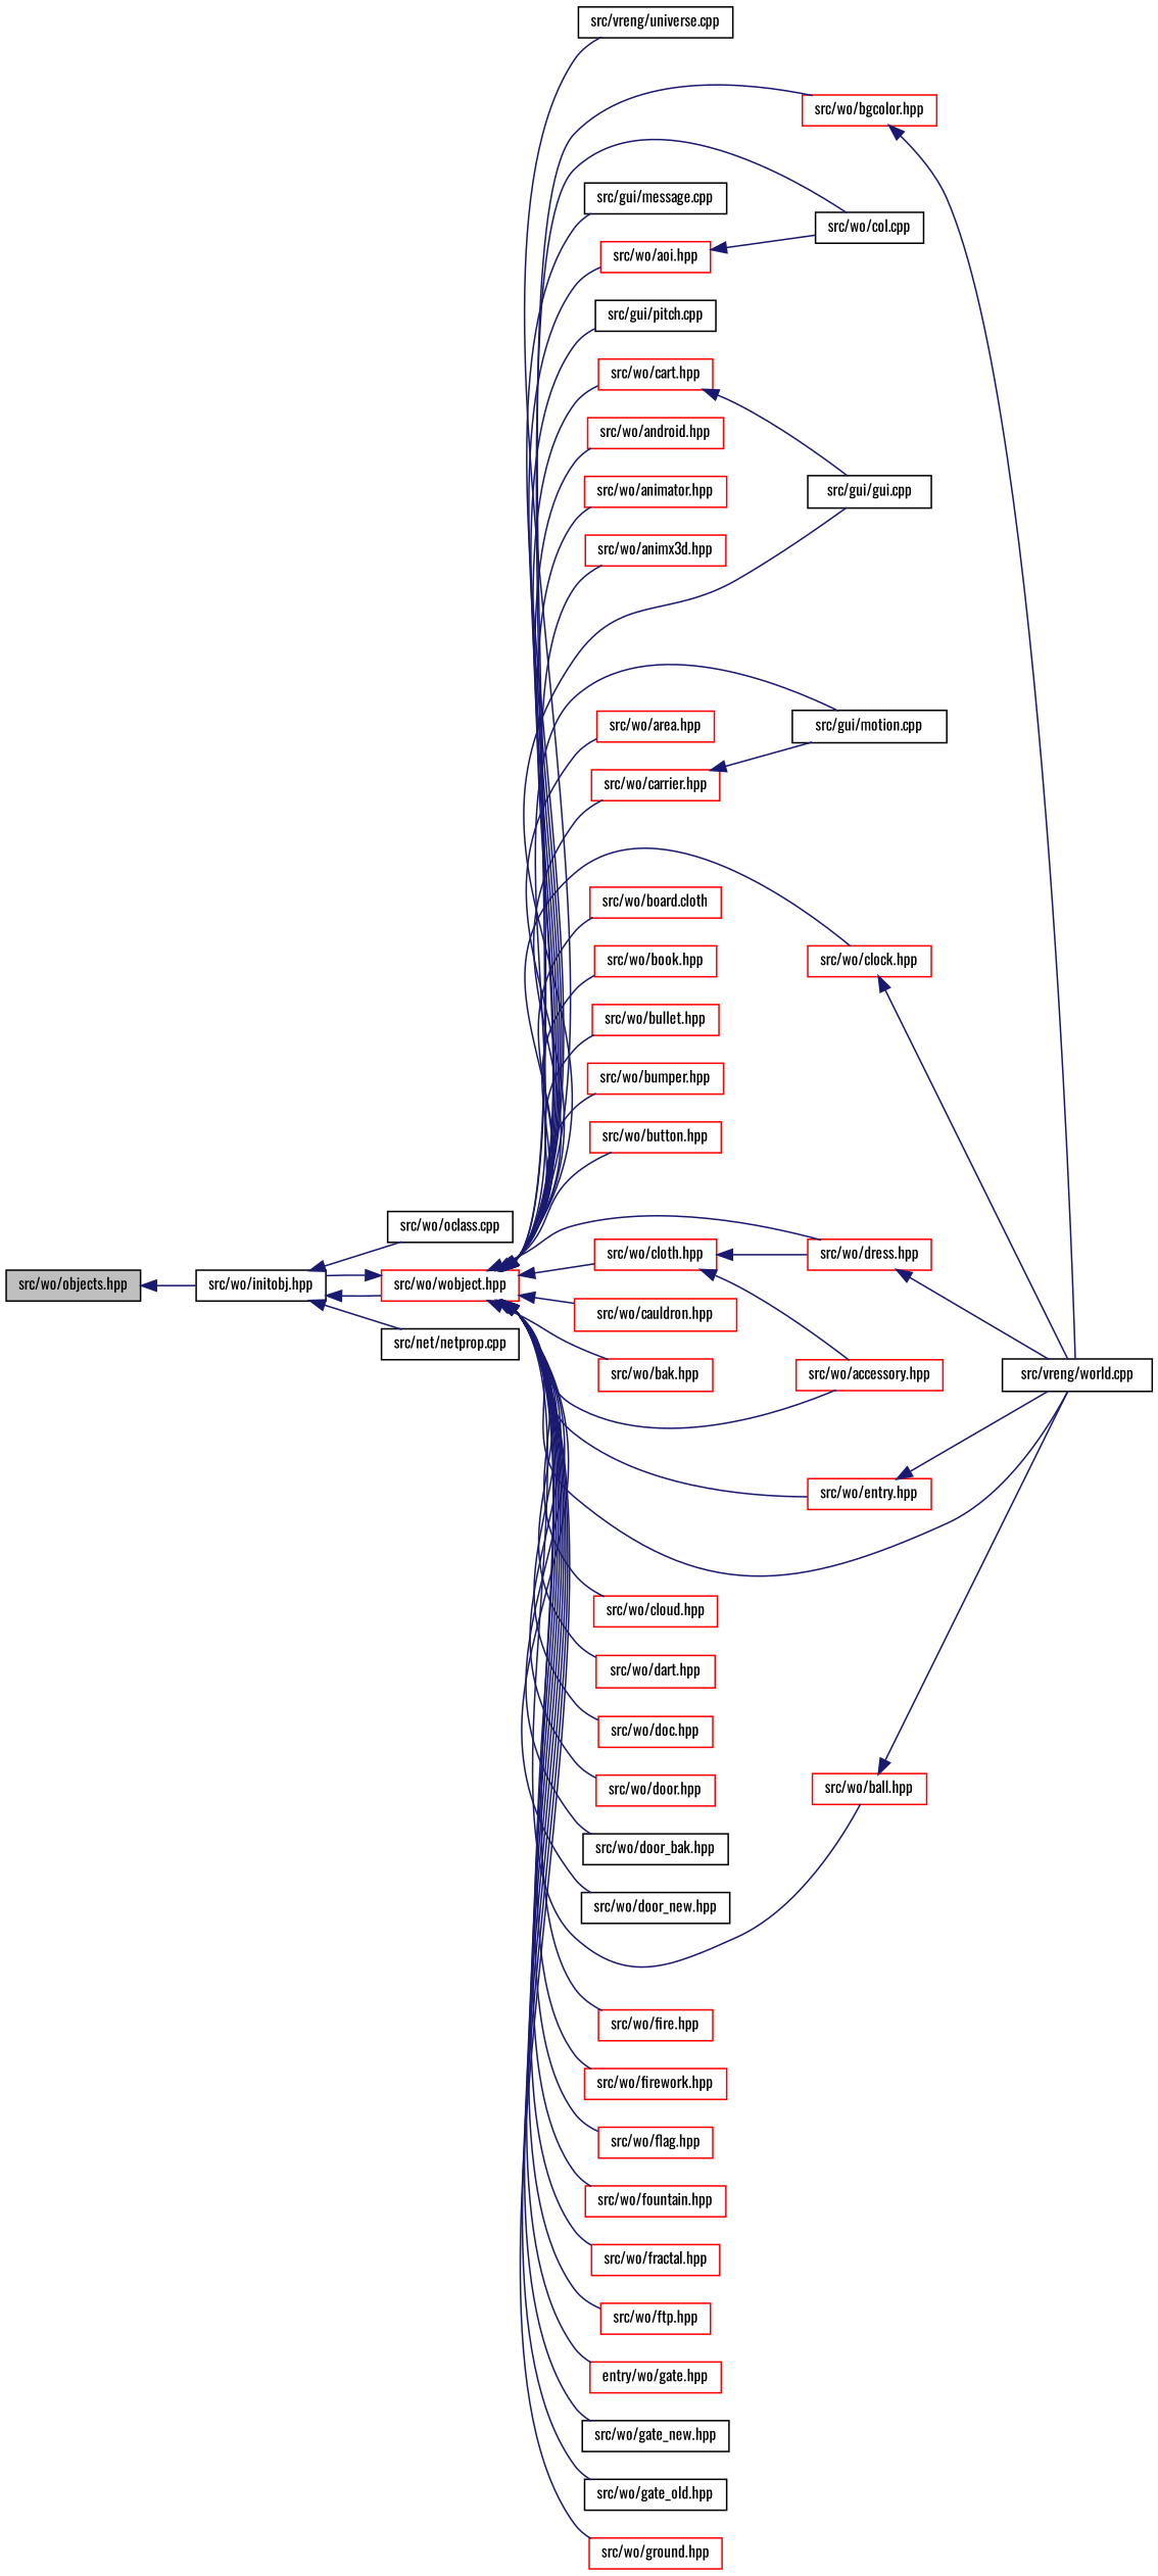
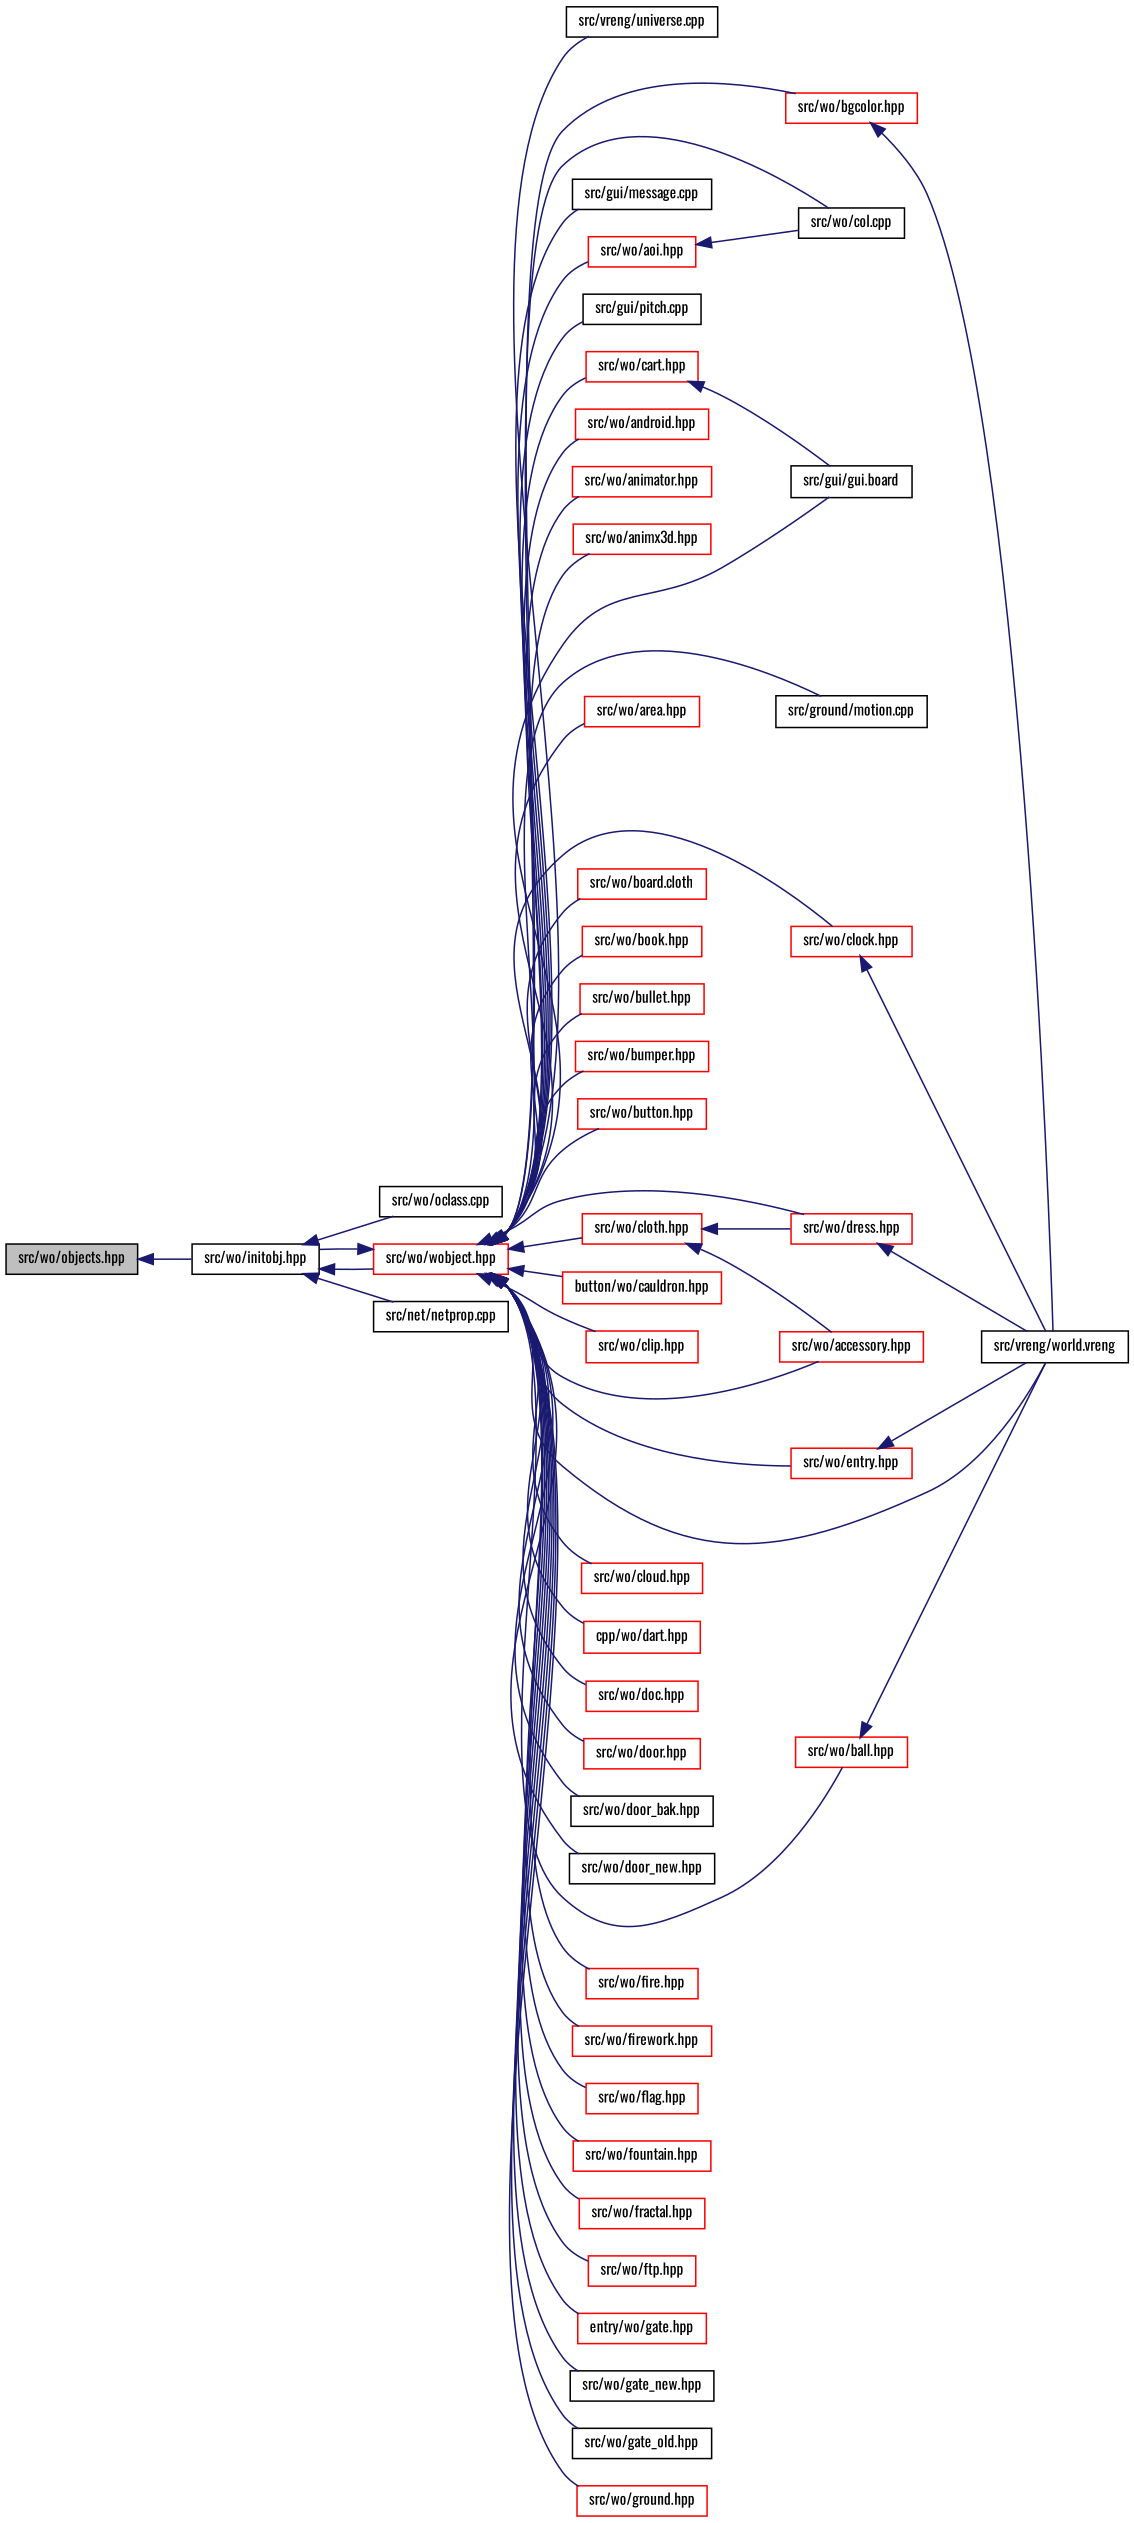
  digraph {
    fontname=Oswald
    rankdir=LR
    node [color=red fontname=Oswald fontsize=10 shape=record]
    edge [color=midnightblue dir=back fontname=Oswald fontsize=10 labelfontname=FreeSans labelfontsize=10 style=solid]
    n1 [color=black fillcolor=grey75 fontcolor=black height=0.2 label="src/wo/objects.hpp" style=filled width=0.4]
    n2 [color=black height=0.2 label="src/wo/initobj.hpp" width=0.4]
    n3 [color=black height=0.2 label="src/wo/oclass.cpp" width=0.4]
    n4 [height=0.2 label="src/wo/wobject.hpp" width=0.4]
    n5 [color=black height=0.2 label="src/net/netprop.cpp" width=0.4]
    n6 [color=black height=0.2 label="src/vreng/universe.cpp" width=0.4]
-   n7 [color=black height=0.2 label="src/vreng/world.cpp" width=0.4]
-   n8 [color=black height=0.2 label="src/gui/gui.cpp" width=0.4]
+   n7 [color=black height=0.2 label="src/vreng/world.vreng" width=0.4]
+   n8 [color=black height=0.2 label="src/gui/gui.board" width=0.4]
    n9 [color=black height=0.2 label="src/gui/message.cpp" width=0.4]
-   n10 [color=black height=0.2 label="src/gui/motion.cpp" width=0.4]
+   n10 [color=black height=0.2 label="src/ground/motion.cpp" width=0.4]
    n11 [color=black height=0.2 label="src/gui/pitch.cpp" width=0.4]
    n12 [height=0.2 label="src/wo/accessory.hpp" width=0.4]
    n13 [height=0.2 label="src/wo/android.hpp" width=0.4]
    n14 [height=0.2 label="src/wo/animator.hpp" width=0.4]
    n15 [height=0.2 label="src/wo/animx3d.hpp" width=0.4]
    n16 [height=0.2 label="src/wo/aoi.hpp" width=0.4]
    n17 [color=black height=0.2 label="src/wo/col.cpp" width=0.4]
    n18 [height=0.2 label="src/wo/area.hpp" width=0.4]
    n19 [height=0.2 label="src/wo/ball.hpp" width=0.4]
    n20 [height=0.2 label="src/wo/bgcolor.hpp" width=0.4]
    n21 [height=0.2 label="src/wo/board.cloth" width=0.4]
    n22 [height=0.2 label="src/wo/book.hpp" width=0.4]
    n23 [height=0.2 label="src/wo/bullet.hpp" width=0.4]
    n24 [height=0.2 label="src/wo/bumper.hpp" width=0.4]
    n25 [height=0.2 label="src/wo/button.hpp" width=0.4]
-   n26 [height=0.2 label="src/wo/carrier.hpp" width=0.4]
    n27 [height=0.2 label="src/wo/cart.hpp" width=0.4]
-   n28 [height=0.2 label="src/wo/cauldron.hpp" width=0.4]
-   n29 [height=0.2 label="src/wo/bak.hpp" width=0.4]
+   n28 [height=0.2 label="button/wo/cauldron.hpp" width=0.4]
+   n29 [height=0.2 label="src/wo/clip.hpp" width=0.4]
    n30 [height=0.2 label="src/wo/clock.hpp" width=0.4]
    n31 [height=0.2 label="src/wo/cloth.hpp" width=0.4]
    n32 [height=0.2 label="src/wo/dress.hpp" width=0.4]
    n33 [height=0.2 label="src/wo/cloud.hpp" width=0.4]
-   n34 [height=0.2 label="src/wo/dart.hpp" width=0.4]
+   n34 [height=0.2 label="cpp/wo/dart.hpp" width=0.4]
    n35 [height=0.2 label="src/wo/doc.hpp" width=0.4]
    n36 [height=0.2 label="src/wo/door.hpp" width=0.4]
    n37 [color=black height=0.2 label="src/wo/door_bak.hpp" width=0.4]
    n38 [color=black height=0.2 label="src/wo/door_new.hpp" width=0.4]
    n39 [height=0.2 label="src/wo/entry.hpp" width=0.4]
    n40 [height=0.2 label="src/wo/fire.hpp" width=0.4]
    n41 [height=0.2 label="src/wo/firework.hpp" width=0.4]
    n42 [height=0.2 label="src/wo/flag.hpp" width=0.4]
    n43 [height=0.2 label="src/wo/fountain.hpp" width=0.4]
    n44 [height=0.2 label="src/wo/fractal.hpp" width=0.4]
    n45 [height=0.2 label="src/wo/ftp.hpp" width=0.4]
    n46 [height=0.2 label="entry/wo/gate.hpp" width=0.4]
    n47 [color=black height=0.2 label="src/wo/gate_new.hpp" width=0.4]
    n48 [color=black height=0.2 label="src/wo/gate_old.hpp" width=0.4]
    n49 [height=0.2 label="src/wo/ground.hpp" width=0.4]
    n1 -> n2
    n2 -> n3
    n2 -> n4
    n2 -> n5
    n4 -> n2
    n4 -> n6
    n4 -> n7
    n4 -> n8
    n4 -> n9
    n4 -> n10
    n4 -> n11
    n4 -> n12
    n4 -> n13
    n4 -> n14
    n4 -> n15
    n4 -> n16
    n4 -> n17
    n4 -> n18
    n4 -> n19
    n4 -> n20
    n4 -> n21
    n4 -> n22
    n4 -> n23
    n4 -> n24
    n4 -> n25
-   n4 -> n26
    n4 -> n27
    n4 -> n28
    n4 -> n29
    n4 -> n30
    n4 -> n31
    n4 -> n32
    n4 -> n33
    n4 -> n34
    n4 -> n35
    n4 -> n36
    n4 -> n37
    n4 -> n38
    n4 -> n39
    n4 -> n40
    n4 -> n41
    n4 -> n42
    n4 -> n43
    n4 -> n44
    n4 -> n45
    n4 -> n46
    n4 -> n47
    n4 -> n48
    n4 -> n49
    n16 -> n17
    n19 -> n7
    n20 -> n7
-   n26 -> n10
    n27 -> n8
    n30 -> n7
    n31 -> n12
    n31 -> n32
    n32 -> n7
    n39 -> n7
  }
